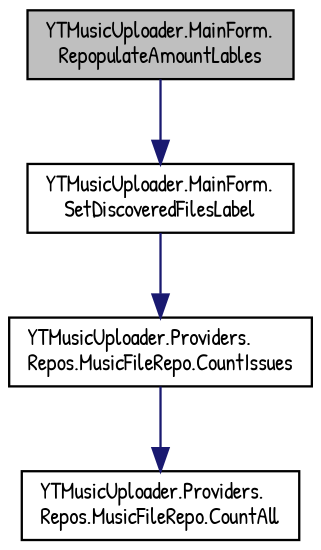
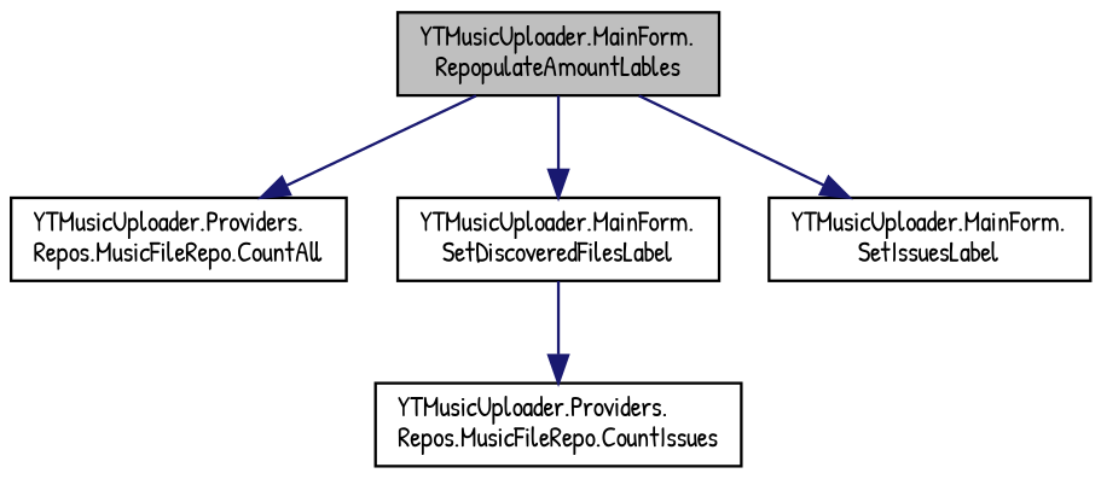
  digraph {
    fontname="Patrick Hand"
    rankdir=TB
    node [color=black fillcolor=white fontname="Patrick Hand" fontsize=10 shape=record style=filled]
    edge [color=midnightblue fontname="Patrick Hand" fontsize=10 labelfontname=Helvetica labelfontsize=10 style=solid]
    n1 [fillcolor=grey75 fontcolor=black height=0.2 label="YTMusicUploader.MainForm.\lRepopulateAmountLables" width=0.4]
    n2 [height=0.2 label="YTMusicUploader.Providers.\lRepos.MusicFileRepo.CountAll" width=0.4]
    n3 [height=0.2 label="YTMusicUploader.MainForm.\lSetDiscoveredFilesLabel" width=0.4]
+   n4 [height=0.2 label="YTMusicUploader.MainForm.\lSetIssuesLabel" width=0.4]
    n5 [height=0.2 label="YTMusicUploader.Providers.\lRepos.MusicFileRepo.CountIssues" width=0.4]
-   n5 -> n2
+   n1 -> n2
    n1 -> n3
+   n1 -> n4
    n3 -> n5
  }
